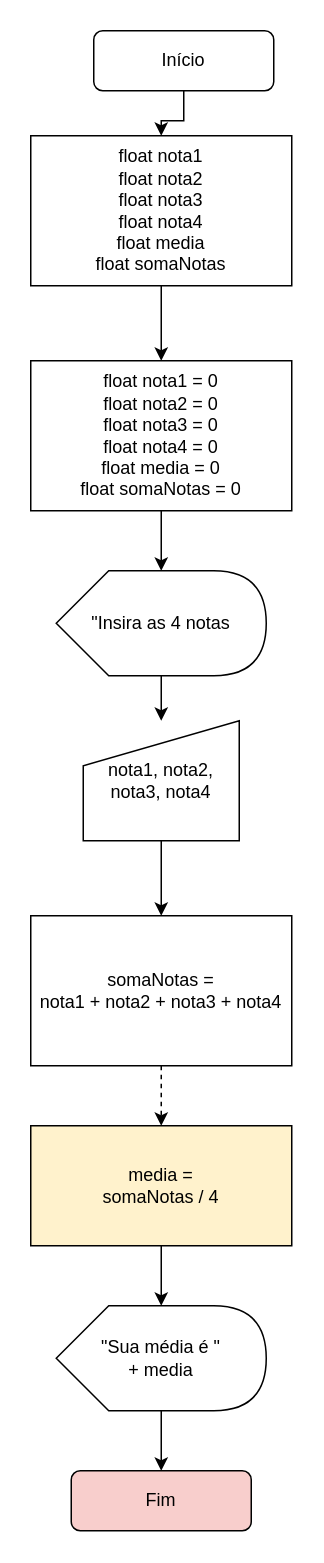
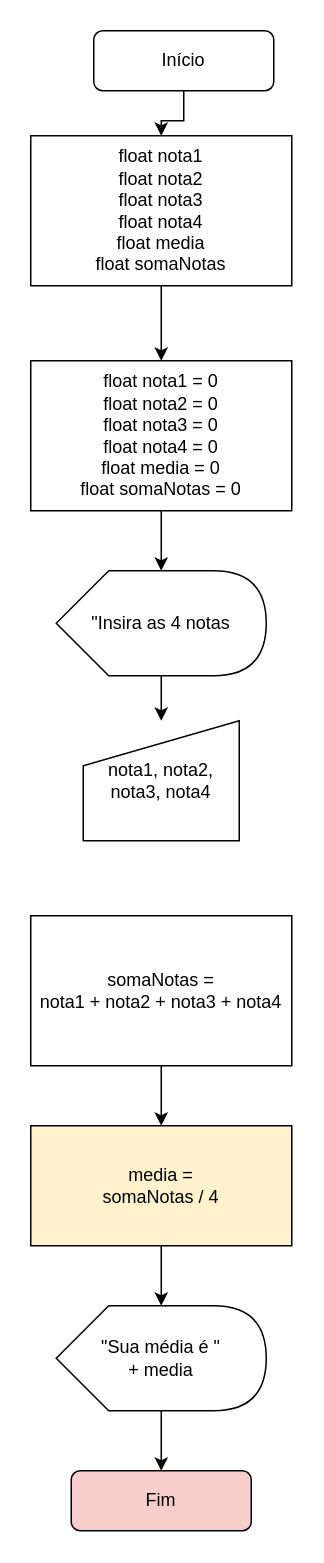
  <mxCell id="0" />
  <mxCell id="1" parent="0" />
  <mxCell id="2" value="" style="edgeStyle=orthogonalEdgeStyle;rounded=0;orthogonalLoop=1;jettySize=auto;html=1;" edge="1" parent="1" source="3" target="6"><mxGeometry relative="1" as="geometry" /></mxCell>
  <mxCell id="3" value="Início" style="rounded=1;whiteSpace=wrap;html=1;fontSize=12;glass=0;strokeWidth=1;shadow=0;" parent="1" vertex="1"><mxGeometry x="62" y="20" width="120" height="40" as="geometry" /></mxCell>
  <mxCell id="4" value="Fim" style="rounded=1;whiteSpace=wrap;html=1;fontSize=12;glass=0;strokeWidth=1;shadow=0;fillColor=#f8cecc;" parent="1" vertex="1"><mxGeometry x="47" y="980" width="120" height="40" as="geometry" /></mxCell>
  <mxCell id="5" style="edgeStyle=orthogonalEdgeStyle;rounded=0;orthogonalLoop=1;jettySize=auto;html=1;" edge="1" parent="1" source="6" target="11"><mxGeometry relative="1" as="geometry" /></mxCell>
  <mxCell id="6" value="float nota1&lt;div&gt;float nota2&lt;/div&gt;&lt;div&gt;float nota3&lt;/div&gt;&lt;div&gt;float nota4&lt;/div&gt;&lt;div&gt;float media&lt;/div&gt;&lt;div&gt;float somaNotas&lt;/div&gt;" style="rounded=0;whiteSpace=wrap;html=1;" vertex="1" parent="1"><mxGeometry x="20" y="90" width="174" height="100" as="geometry" /></mxCell>
- <mxCell id="7" style="edgeStyle=orthogonalEdgeStyle;rounded=0;orthogonalLoop=1;jettySize=auto;html=1;entryX=0.5;entryY=0;entryDx=0;entryDy=0;" edge="1" parent="1" source="8" target="14"><mxGeometry relative="1" as="geometry" /></mxCell>
  <mxCell id="8" value="nota1, nota2,&lt;div&gt;nota3, nota4&lt;/div&gt;" style="shape=manualInput;whiteSpace=wrap;html=1;" vertex="1" parent="1"><mxGeometry x="55" y="480" width="104" height="80" as="geometry" /></mxCell>
  <mxCell id="9" style="edgeStyle=orthogonalEdgeStyle;rounded=0;orthogonalLoop=1;jettySize=auto;html=1;" edge="1" parent="1" source="10" target="8"><mxGeometry relative="1" as="geometry" /></mxCell>
  <mxCell id="10" value="&quot;Insira as 4 notas" style="shape=display;whiteSpace=wrap;html=1;" vertex="1" parent="1"><mxGeometry x="37" y="380" width="140" height="70" as="geometry" /></mxCell>
  <mxCell id="11" value="float nota1 = 0&lt;div&gt;float nota2&amp;nbsp;&lt;span style=&quot;background-color: transparent; color: light-dark(rgb(0, 0, 0), rgb(255, 255, 255));&quot;&gt;= 0&lt;/span&gt;&lt;/div&gt;&lt;div&gt;float nota3&amp;nbsp;&lt;span style=&quot;background-color: transparent; color: light-dark(rgb(0, 0, 0), rgb(255, 255, 255));&quot;&gt;= 0&lt;/span&gt;&lt;/div&gt;&lt;div&gt;float nota4&amp;nbsp;&lt;span style=&quot;background-color: transparent; color: light-dark(rgb(0, 0, 0), rgb(255, 255, 255));&quot;&gt;= 0&lt;/span&gt;&lt;/div&gt;&lt;div&gt;float media&amp;nbsp;&lt;span style=&quot;background-color: transparent; color: light-dark(rgb(0, 0, 0), rgb(255, 255, 255));&quot;&gt;= 0&lt;/span&gt;&lt;/div&gt;&lt;div&gt;float somaNotas&amp;nbsp;&lt;span style=&quot;background-color: transparent; color: light-dark(rgb(0, 0, 0), rgb(255, 255, 255));&quot;&gt;= 0&lt;/span&gt;&lt;/div&gt;" style="rounded=0;whiteSpace=wrap;html=1;" vertex="1" parent="1"><mxGeometry x="20" y="240" width="174" height="100" as="geometry" /></mxCell>
  <mxCell id="12" style="edgeStyle=orthogonalEdgeStyle;rounded=0;orthogonalLoop=1;jettySize=auto;html=1;entryX=0;entryY=0;entryDx=70;entryDy=0;entryPerimeter=0;" edge="1" parent="1" source="11" target="10"><mxGeometry relative="1" as="geometry" /></mxCell>
- <mxCell id="13" style="edgeStyle=orthogonalEdgeStyle;rounded=0;orthogonalLoop=1;jettySize=auto;html=1;entryX=0.5;entryY=0;entryDx=0;entryDy=0;dashed=1;" edge="1" parent="1" source="14" target="16"><mxGeometry relative="1" as="geometry" /></mxCell>
+ <mxCell id="13" style="edgeStyle=orthogonalEdgeStyle;rounded=0;orthogonalLoop=1;jettySize=auto;html=1;entryX=0.5;entryY=0;entryDx=0;entryDy=0;" edge="1" parent="1" source="14" target="16"><mxGeometry relative="1" as="geometry" /></mxCell>
  <mxCell id="14" value="somaNotas =&lt;div&gt;nota1 + nota2 + nota3 + nota4&lt;/div&gt;" style="rounded=0;whiteSpace=wrap;html=1;" vertex="1" parent="1"><mxGeometry x="20" y="610" width="174" height="100" as="geometry" /></mxCell>
  <mxCell id="15" style="edgeStyle=orthogonalEdgeStyle;rounded=0;orthogonalLoop=1;jettySize=auto;html=1;" edge="1" parent="1" source="16" target="18"><mxGeometry relative="1" as="geometry" /></mxCell>
  <mxCell id="16" value="media =&lt;div&gt;somaNotas / 4&lt;/div&gt;" style="rounded=0;whiteSpace=wrap;html=1;fillColor=#fff2cc;" vertex="1" parent="1"><mxGeometry x="20" y="750" width="174" height="80" as="geometry" /></mxCell>
  <mxCell id="17" style="edgeStyle=orthogonalEdgeStyle;rounded=0;orthogonalLoop=1;jettySize=auto;html=1;" edge="1" parent="1" source="18" target="4"><mxGeometry relative="1" as="geometry" /></mxCell>
  <mxCell id="18" value="&quot;Sua média é &quot;&lt;div&gt;+ media&lt;/div&gt;" style="shape=display;whiteSpace=wrap;html=1;" vertex="1" parent="1"><mxGeometry x="37" y="870" width="140" height="70" as="geometry" /></mxCell>
